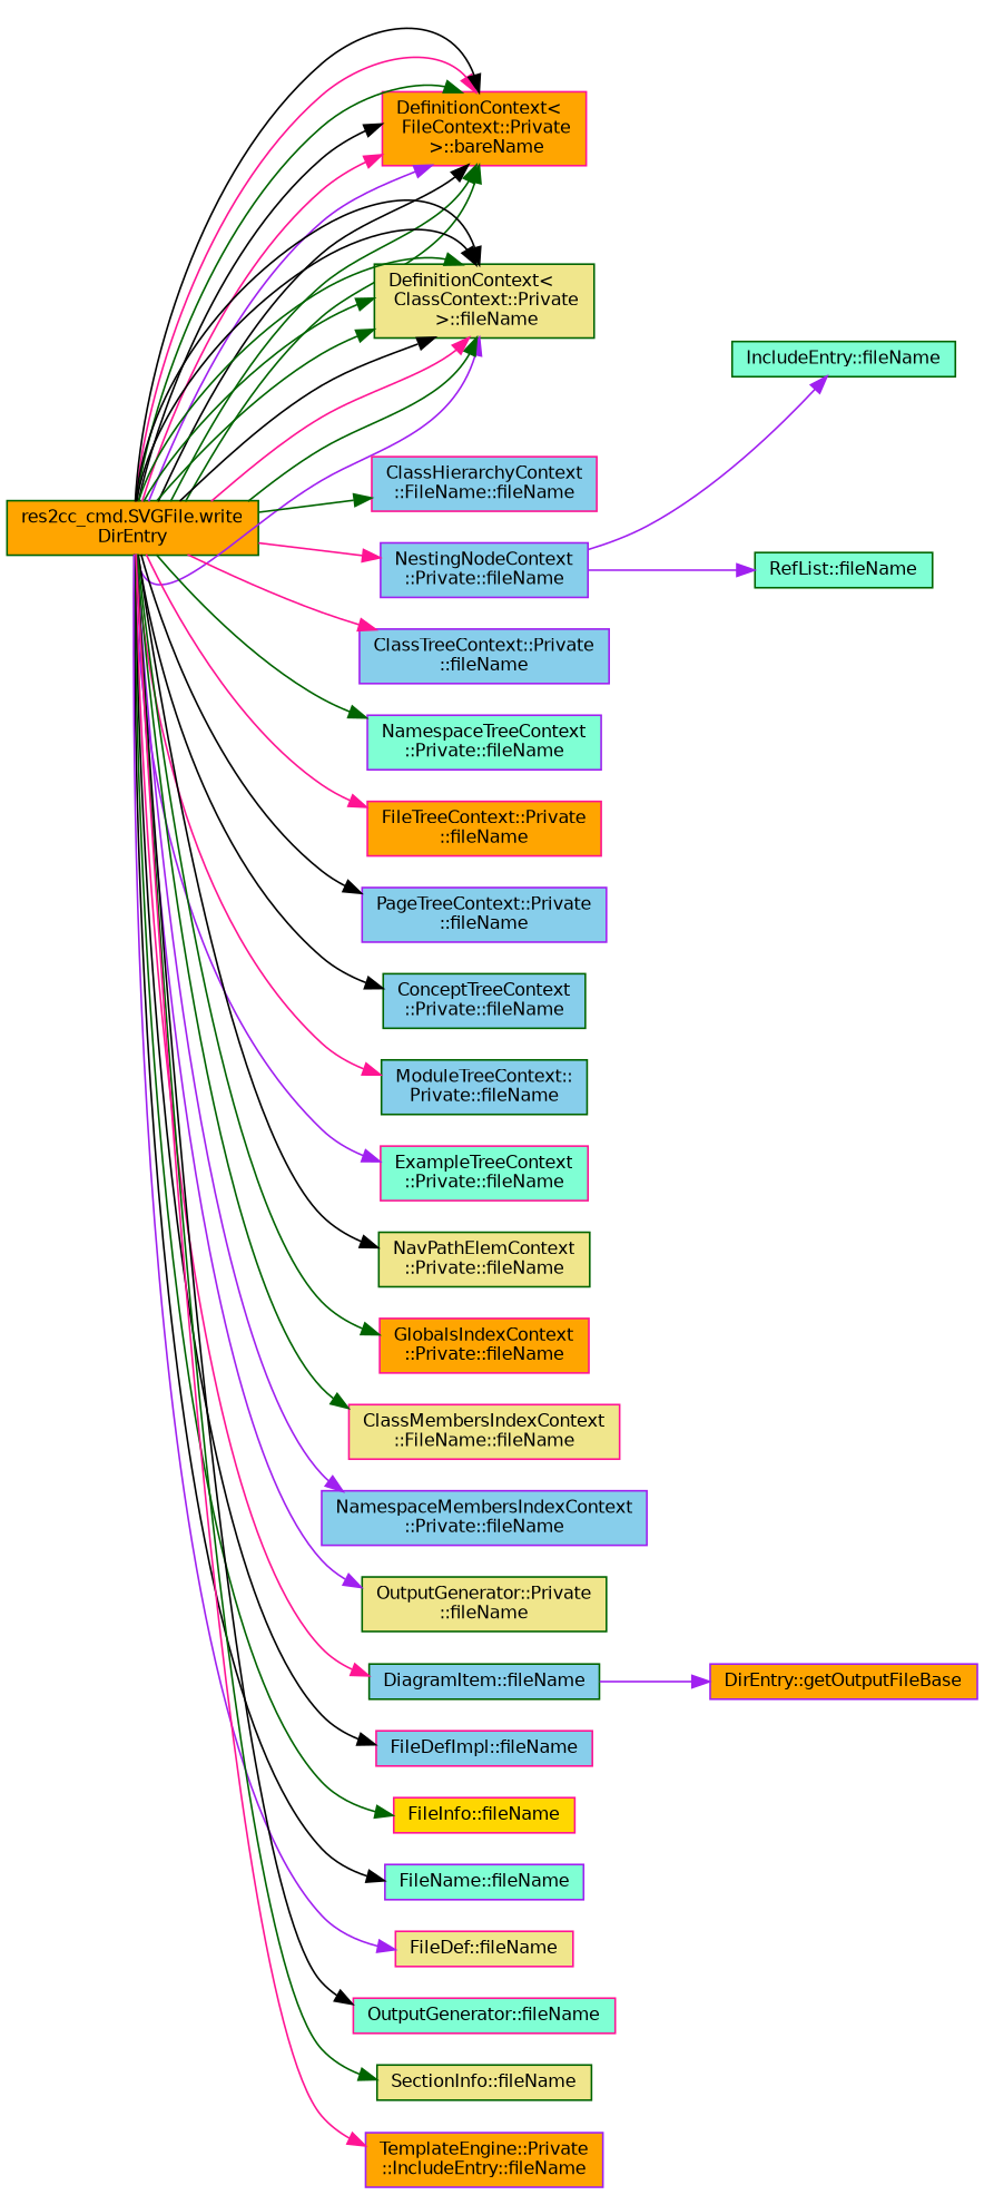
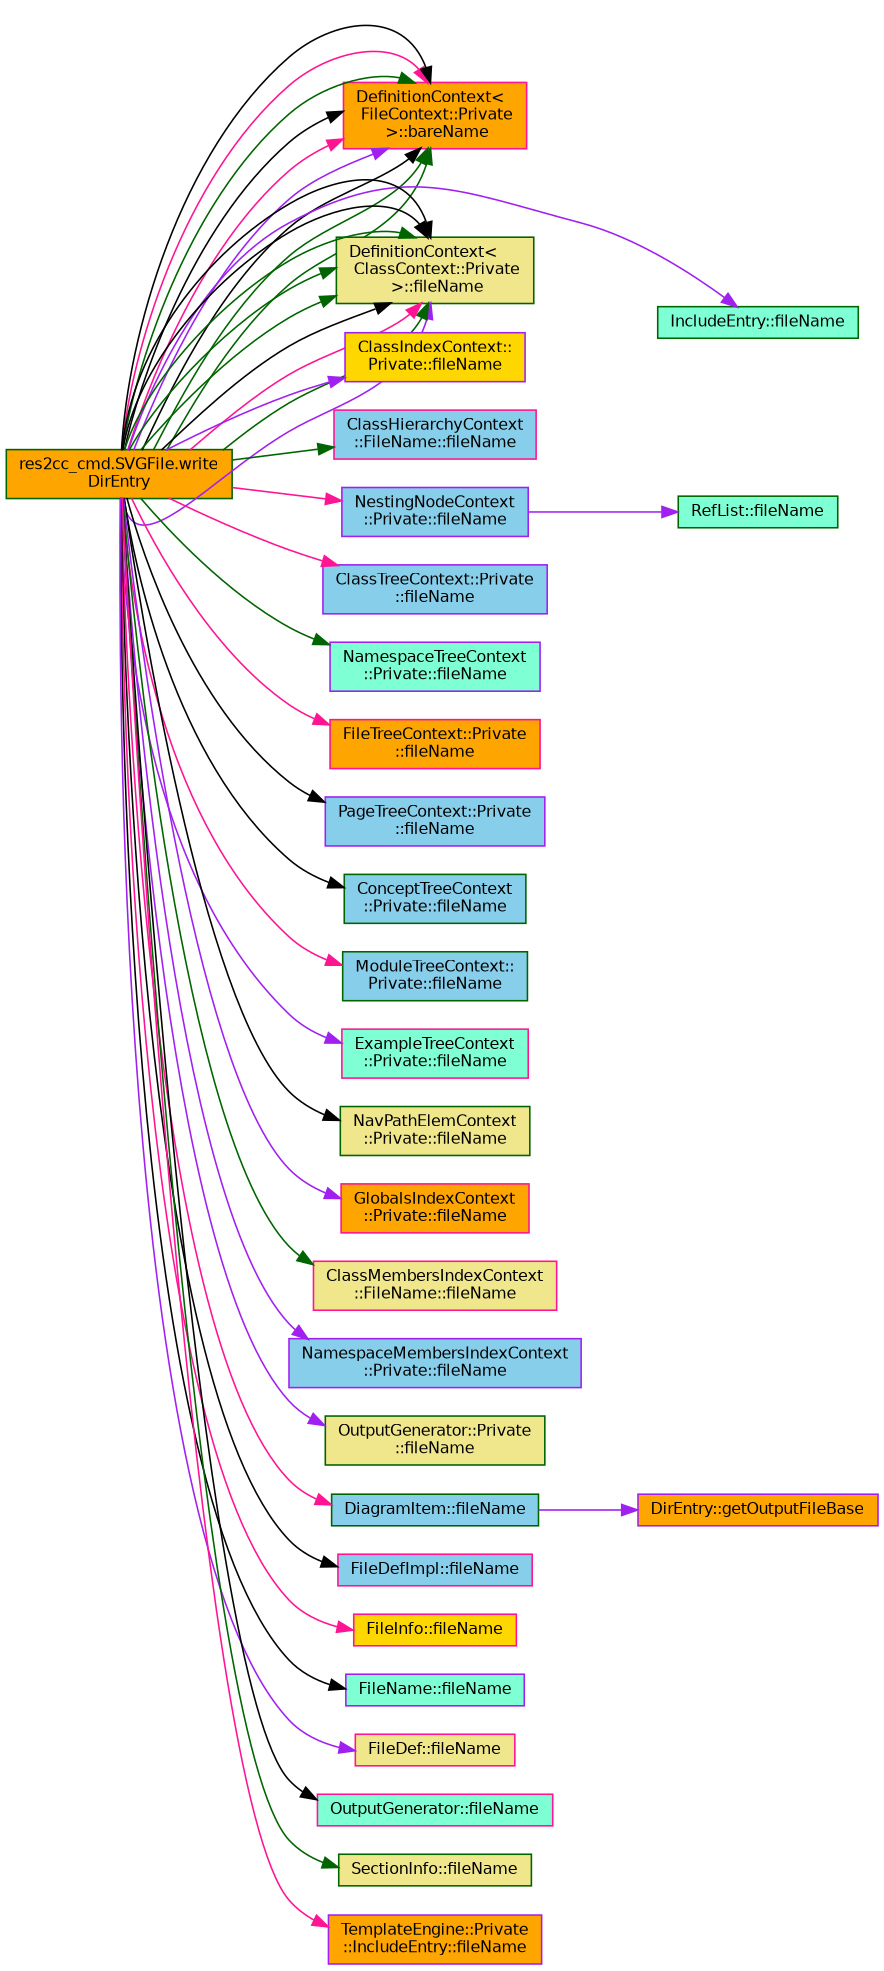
  digraph {
    rankdir=LR
    node [color=darkgreen fillcolor=skyblue fontname=Helvetica fontsize=10 shape=record style=filled]
    edge [color=darkgreen fontname=Helvetica fontsize=10 labelfontname=Helvetica labelfontsize=10 style=solid]
    n1 [fillcolor=orange fontcolor=black height=0.2 label="res2cc_cmd.SVGFile.write\lDirEntry" width=0.4]
    n2 [color=deeppink fillcolor=orange height=0.2 label="DefinitionContext\<\l FileContext::Private\l \>::bareName" width=0.4]
    n3 [fillcolor=aquamarine height=0.2 label="IncludeEntry::fileName" width=0.4]
    n4 [fillcolor=khaki height=0.2 label="DefinitionContext\<\l ClassContext::Private\l \>::fileName" width=0.4]
+   n5 [color=purple fillcolor=gold height=0.2 label="ClassIndexContext::\lPrivate::fileName" width=0.4]
    n6 [color=deeppink height=0.2 label="ClassHierarchyContext\l::FileName::fileName" width=0.4]
    n7 [color=purple height=0.2 label="NestingNodeContext\l::Private::fileName" width=0.4]
    n8 [color=purple height=0.2 label="ClassTreeContext::Private\l::fileName" width=0.4]
    n9 [color=purple fillcolor=aquamarine height=0.2 label="NamespaceTreeContext\l::Private::fileName" width=0.4]
    n10 [color=deeppink fillcolor=orange height=0.2 label="FileTreeContext::Private\l::fileName" width=0.4]
    n11 [color=purple height=0.2 label="PageTreeContext::Private\l::fileName" width=0.4]
    n12 [height=0.2 label="ConceptTreeContext\l::Private::fileName" width=0.4]
    n13 [height=0.2 label="ModuleTreeContext::\lPrivate::fileName" width=0.4]
    n14 [color=deeppink fillcolor=aquamarine height=0.2 label="ExampleTreeContext\l::Private::fileName" width=0.4]
    n15 [fillcolor=khaki height=0.2 label="NavPathElemContext\l::Private::fileName" width=0.4]
    n16 [color=deeppink fillcolor=orange height=0.2 label="GlobalsIndexContext\l::Private::fileName" width=0.4]
    n17 [color=deeppink fillcolor=khaki height=0.2 label="ClassMembersIndexContext\l::FileName::fileName" width=0.4]
    n18 [color=purple height=0.2 label="NamespaceMembersIndexContext\l::Private::fileName" width=0.4]
    n19 [fillcolor=khaki height=0.2 label="OutputGenerator::Private\l::fileName" width=0.4]
    n20 [height=0.2 label="DiagramItem::fileName" width=0.4]
    n21 [color=deeppink height=0.2 label="FileDefImpl::fileName" width=0.4]
    n22 [color=deeppink fillcolor=gold height=0.2 label="FileInfo::fileName" width=0.4]
    n23 [color=purple fillcolor=aquamarine height=0.2 label="FileName::fileName" width=0.4]
    n24 [color=deeppink fillcolor=khaki height=0.2 label="FileDef::fileName" width=0.4]
    n25 [color=deeppink fillcolor=aquamarine height=0.2 label="OutputGenerator::fileName" width=0.4]
    n26 [fillcolor=khaki height=0.2 label="SectionInfo::fileName" width=0.4]
    n27 [color=purple fillcolor=orange height=0.2 label="TemplateEngine::Private\l::IncludeEntry::fileName" width=0.4]
    n28 [fillcolor=aquamarine height=0.2 label="RefList::fileName" width=0.4]
    n29 [color=purple fillcolor=orange height=0.2 label="DirEntry::getOutputFileBase" width=0.4]
    n1 -> n2
    n1 -> n2
    n1 -> n2 [color=black]
    n1 -> n2 [color=purple]
    n1 -> n2 [color=deeppink]
    n1 -> n2 [color=black]
    n1 -> n2
    n1 -> n2 [color=deeppink]
    n1 -> n2 [color=black]
-   n7 -> n3 [color=purple]
+   n1 -> n3 [color=purple]
    n1 -> n4 [color=purple]
    n1 -> n4
    n1 -> n4 [color=deeppink]
    n1 -> n4 [color=black]
    n1 -> n4
    n1 -> n4
    n1 -> n4
    n1 -> n4 [color=black]
    n1 -> n4 [color=black]
+   n1 -> n5 [color=purple]
    n1 -> n6
    n1 -> n7 [color=deeppink]
    n1 -> n8 [color=deeppink]
    n1 -> n9
    n1 -> n10 [color=deeppink]
    n1 -> n11 [color=black]
    n1 -> n12 [color=black]
    n1 -> n13 [color=deeppink]
    n1 -> n14 [color=purple]
    n1 -> n15 [color=black]
-   n1 -> n16
+   n1 -> n16 [color=purple]
    n1 -> n17
    n1 -> n18 [color=purple]
    n1 -> n19 [color=purple]
    n1 -> n20 [color=deeppink]
    n1 -> n21 [color=black]
-   n1 -> n22
+   n1 -> n22 [color=deeppink]
    n1 -> n23 [color=black]
    n1 -> n24 [color=purple]
    n1 -> n25 [color=black]
    n1 -> n26
    n1 -> n27 [color=deeppink]
    n7 -> n28 [color=purple]
    n20 -> n29 [color=purple]
  }
